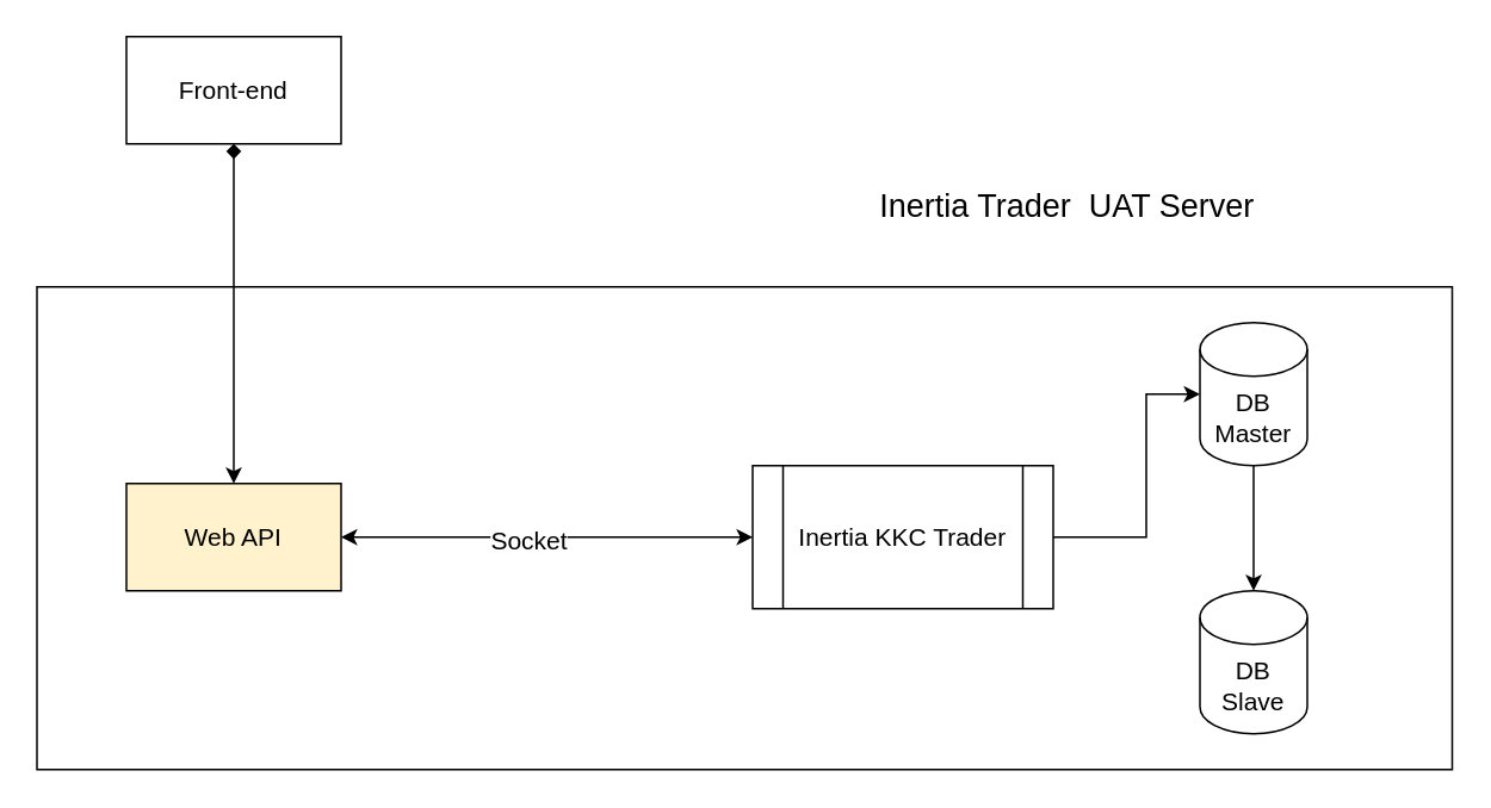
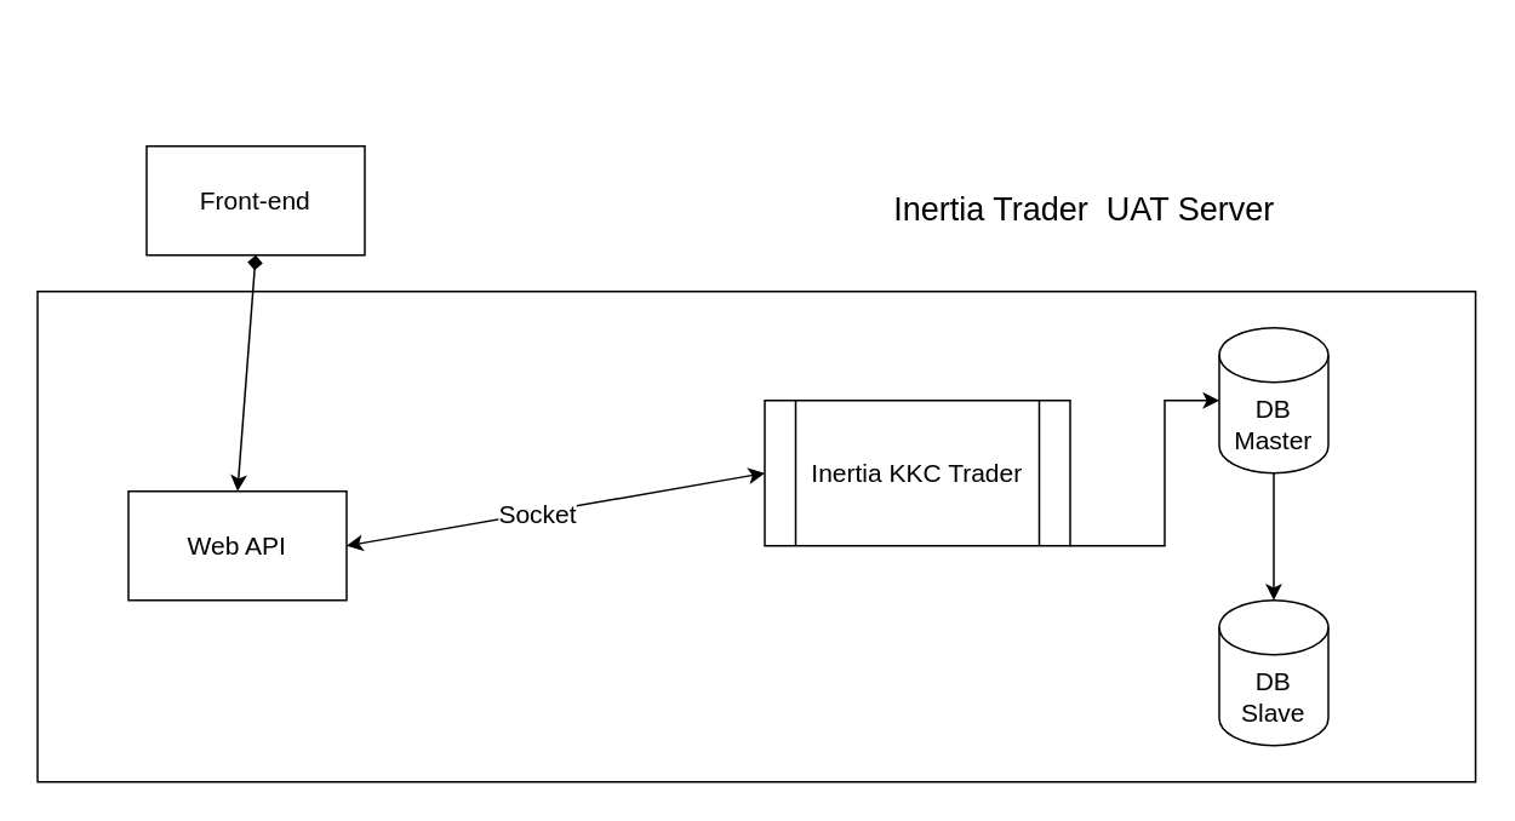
  <mxCell id="0" />
  <mxCell id="1" parent="0" />
  <mxCell id="2" value="" style="rounded=0;whiteSpace=wrap;html=1;" parent="1" vertex="1"><mxGeometry x="20" y="160" width="791" height="270" as="geometry" /></mxCell>
  <mxCell id="3" value="&lt;font style=&quot;font-size: 18px&quot;&gt;Inertia Trader&amp;nbsp; UAT Server&lt;/font&gt;" style="text;html=1;strokeColor=none;fillColor=none;align=center;verticalAlign=middle;whiteSpace=wrap;rounded=0;" parent="1" vertex="1"><mxGeometry x="464.5" y="90" width="262" height="50" as="geometry" /></mxCell>
- <mxCell id="4" value="&lt;font style=&quot;font-size: 14px&quot;&gt;Web API&lt;/font&gt;" style="rounded=0;whiteSpace=wrap;html=1;fillColor=#fff2cc;" parent="1" vertex="1"><mxGeometry x="70" y="270" width="120" height="60" as="geometry" /></mxCell>
+ <mxCell id="4" value="&lt;font style=&quot;font-size: 14px&quot;&gt;Web API&lt;/font&gt;" style="rounded=0;whiteSpace=wrap;html=1;" parent="1" vertex="1"><mxGeometry x="70" y="270" width="120" height="60" as="geometry" /></mxCell>
  <mxCell id="5" value="&lt;font style=&quot;font-size: 14px&quot;&gt;DB &lt;br&gt;Master&lt;/font&gt;" style="shape=cylinder3;whiteSpace=wrap;html=1;boundedLbl=1;backgroundOutline=1;size=15;" parent="1" vertex="1"><mxGeometry x="670" y="180" width="60" height="80" as="geometry" /></mxCell>
  <mxCell id="6" value="&lt;font style=&quot;font-size: 14px&quot;&gt;DB&lt;br&gt;Slave&lt;/font&gt;" style="shape=cylinder3;whiteSpace=wrap;html=1;boundedLbl=1;backgroundOutline=1;size=15;" parent="1" vertex="1"><mxGeometry x="670" y="330" width="60" height="80" as="geometry" /></mxCell>
  <mxCell id="7" style="edgeStyle=orthogonalEdgeStyle;rounded=0;orthogonalLoop=1;jettySize=auto;html=1;entryX=0;entryY=0.5;entryDx=0;entryDy=0;entryPerimeter=0;" parent="1" source="8" target="5" edge="1"><mxGeometry relative="1" as="geometry"><Array as="points"><mxPoint x="640" y="300" /><mxPoint x="640" y="220" /></Array></mxGeometry></mxCell>
- <mxCell id="8" value="&lt;font style=&quot;font-size: 14px&quot;&gt;Inertia KKC Trader&lt;/font&gt;" style="shape=process;whiteSpace=wrap;html=1;backgroundOutline=1;" parent="1" vertex="1"><mxGeometry x="420" y="260" width="168" height="80" as="geometry" /></mxCell>
+ <mxCell id="8" value="&lt;font style=&quot;font-size: 14px&quot;&gt;Inertia KKC Trader&lt;/font&gt;" style="shape=process;whiteSpace=wrap;html=1;backgroundOutline=1;" parent="1" vertex="1"><mxGeometry x="420" y="220" width="168" height="80" as="geometry" /></mxCell>
  <mxCell id="9" value="" style="endArrow=none;startArrow=classic;html=1;exitX=0.5;exitY=0;exitDx=0;exitDy=0;exitPerimeter=0;" parent="1" source="6" target="5" edge="1"><mxGeometry width="50" height="50" relative="1" as="geometry"><mxPoint x="670" y="320" as="sourcePoint" /><mxPoint x="720" y="270" as="targetPoint" /></mxGeometry></mxCell>
  <mxCell id="10" value="" style="endArrow=classic;startArrow=classic;html=1;exitX=1;exitY=0.5;exitDx=0;exitDy=0;entryX=0;entryY=0.5;entryDx=0;entryDy=0;" parent="1" source="4" target="8" edge="1"><mxGeometry width="50" height="50" relative="1" as="geometry"><mxPoint x="390" y="280" as="sourcePoint" /><mxPoint x="440" y="230" as="targetPoint" /></mxGeometry></mxCell>
  <mxCell id="11" value="&lt;font style=&quot;font-size: 14px&quot;&gt;Socket&lt;/font&gt;" style="edgeLabel;html=1;align=center;verticalAlign=middle;resizable=0;points=[];" parent="10" vertex="1" connectable="0"><mxGeometry x="-0.096" y="-1" relative="1" as="geometry"><mxPoint as="offset" /></mxGeometry></mxCell>
- <mxCell id="12" value="&lt;font style=&quot;font-size: 14px&quot;&gt;Front-end&lt;/font&gt;" style="rounded=0;whiteSpace=wrap;html=1;" parent="1" vertex="1"><mxGeometry x="70" y="20" width="120" height="60" as="geometry" /></mxCell>
+ <mxCell id="12" value="&lt;font style=&quot;font-size: 14px&quot;&gt;Front-end&lt;/font&gt;" style="rounded=0;whiteSpace=wrap;html=1;" parent="1" vertex="1"><mxGeometry x="80" y="80" width="120" height="60" as="geometry" /></mxCell>
  <mxCell id="13" value="" style="endArrow=diamond;startArrow=classic;html=1;exitX=0.5;exitY=0;exitDx=0;exitDy=0;entryX=0.5;entryY=1;entryDx=0;entryDy=0;" parent="1" source="4" target="12" edge="1"><mxGeometry width="50" height="50" relative="1" as="geometry"><mxPoint x="100" y="270" as="sourcePoint" /><mxPoint x="150" y="220" as="targetPoint" /></mxGeometry></mxCell>
  <mxCell id="14" style="edgeStyle=orthogonalEdgeStyle;rounded=0;orthogonalLoop=1;jettySize=auto;html=1;exitX=0.5;exitY=1;exitDx=0;exitDy=0;" edge="1" parent="1" source="2" target="2"><mxGeometry relative="1" as="geometry" /></mxCell>
